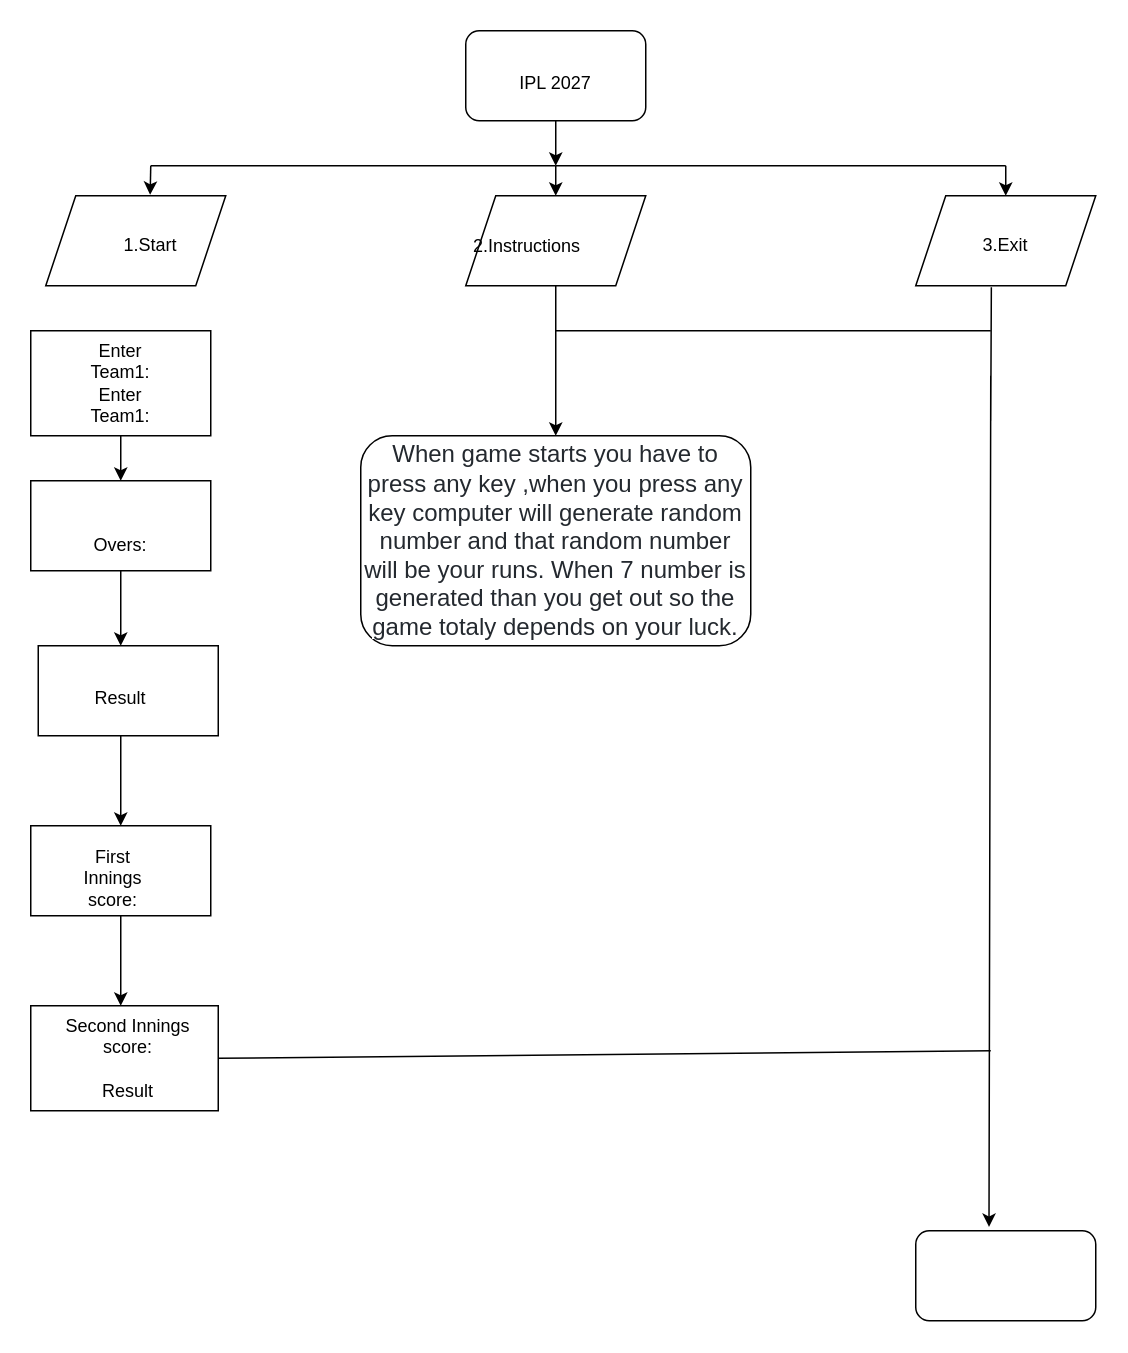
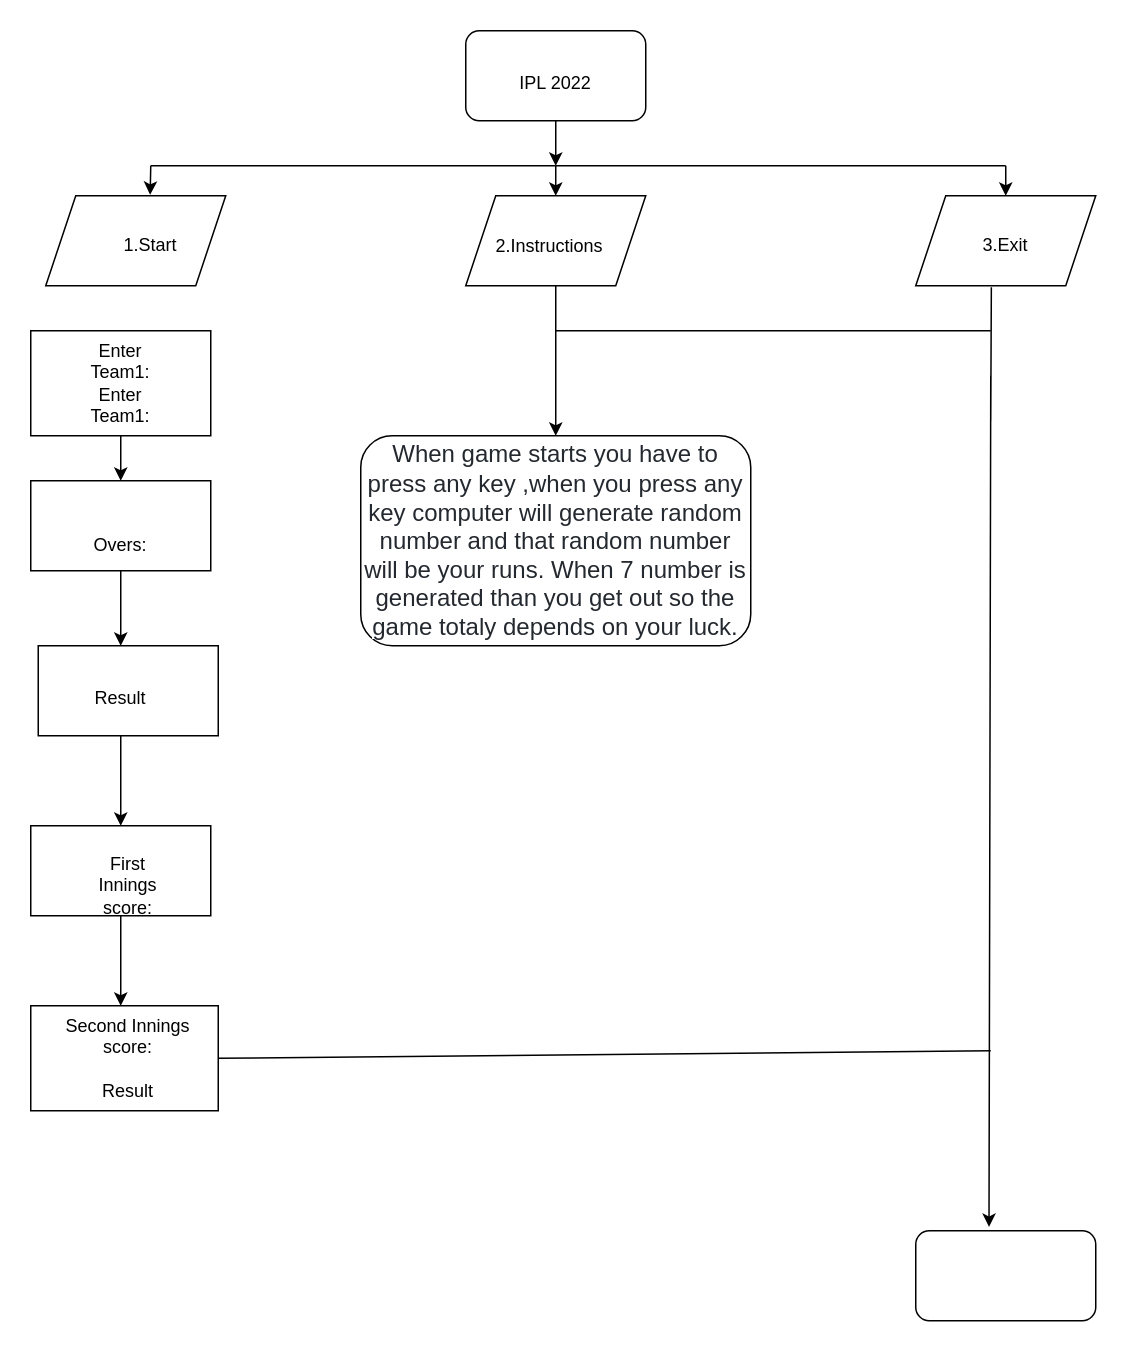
  <mxCell id="0" />
  <mxCell id="1" parent="0" />
  <mxCell id="2" value="" style="rounded=1;whiteSpace=wrap;html=1;" vertex="1" parent="1"><mxGeometry x="310" y="20" width="120" height="60" as="geometry" /></mxCell>
  <mxCell id="3" value="" style="rounded=1;whiteSpace=wrap;html=1;" vertex="1" parent="1"><mxGeometry x="240" y="290" width="260" height="140" as="geometry" /></mxCell>
  <mxCell id="4" value="" style="rounded=1;whiteSpace=wrap;html=1;" vertex="1" parent="1"><mxGeometry x="610" y="820" width="120" height="60" as="geometry" /></mxCell>
  <mxCell id="5" value="" style="shape=parallelogram;perimeter=parallelogramPerimeter;whiteSpace=wrap;html=1;fixedSize=1;" vertex="1" parent="1"><mxGeometry x="610" y="130" width="120" height="60" as="geometry" /></mxCell>
  <mxCell id="6" value="" style="shape=parallelogram;perimeter=parallelogramPerimeter;whiteSpace=wrap;html=1;fixedSize=1;" vertex="1" parent="1"><mxGeometry x="310" y="130" width="120" height="60" as="geometry" /></mxCell>
  <mxCell id="7" value="" style="shape=parallelogram;perimeter=parallelogramPerimeter;whiteSpace=wrap;html=1;fixedSize=1;" vertex="1" parent="1"><mxGeometry x="30" y="130" width="120" height="60" as="geometry" /></mxCell>
- <mxCell id="8" value="IPL 2027" style="text;html=1;strokeColor=none;fillColor=none;align=center;verticalAlign=middle;whiteSpace=wrap;rounded=0;" vertex="1" parent="1"><mxGeometry x="340" y="40" width="60" height="30" as="geometry" /></mxCell>
+ <mxCell id="8" value="IPL 2022" style="text;html=1;strokeColor=none;fillColor=none;align=center;verticalAlign=middle;whiteSpace=wrap;rounded=0;" vertex="1" parent="1"><mxGeometry x="340" y="40" width="60" height="30" as="geometry" /></mxCell>
  <mxCell id="9" value="1.Start" style="text;html=1;strokeColor=none;fillColor=none;align=center;verticalAlign=middle;whiteSpace=wrap;rounded=0;" vertex="1" parent="1"><mxGeometry x="65" y="145" width="70" height="35" as="geometry" /></mxCell>
- <mxCell id="10" value="2.Instructions" style="text;html=1;strokeColor=none;fillColor=none;align=center;verticalAlign=middle;whiteSpace=wrap;rounded=0;" vertex="1" parent="1"><mxGeometry x="321" y="149" width="60" height="30" as="geometry" /></mxCell>
+ <mxCell id="10" value="2.Instructions" style="text;html=1;strokeColor=none;fillColor=none;align=center;verticalAlign=middle;whiteSpace=wrap;rounded=0;" vertex="1" parent="1"><mxGeometry x="336" y="149" width="60" height="30" as="geometry" /></mxCell>
  <mxCell id="11" value="3.Exit" style="text;html=1;strokeColor=none;fillColor=none;align=center;verticalAlign=middle;whiteSpace=wrap;rounded=0;" vertex="1" parent="1"><mxGeometry x="640" y="147.5" width="60" height="30" as="geometry" /></mxCell>
  <mxCell id="12" value="" style="endArrow=classic;html=1;rounded=0;exitX=0.42;exitY=1.017;exitDx=0;exitDy=0;exitPerimeter=0;entryX=0.407;entryY=-0.043;entryDx=0;entryDy=0;entryPerimeter=0;" edge="1" parent="1" source="5" target="4"><mxGeometry width="50" height="50" relative="1" as="geometry"><mxPoint x="360" y="280" as="sourcePoint" /><mxPoint x="670" y="210" as="targetPoint" /><Array as="points"><mxPoint x="660" y="280" /><mxPoint x="660" y="250" /></Array></mxGeometry></mxCell>
  <mxCell id="13" value="" style="endArrow=classic;html=1;rounded=0;exitX=0.5;exitY=1;exitDx=0;exitDy=0;" edge="1" parent="1" source="2"><mxGeometry width="50" height="50" relative="1" as="geometry"><mxPoint x="325" y="130" as="sourcePoint" /><mxPoint x="370" y="110" as="targetPoint" /></mxGeometry></mxCell>
  <mxCell id="14" value="" style="endArrow=none;html=1;rounded=0;" edge="1" parent="1"><mxGeometry width="50" height="50" relative="1" as="geometry"><mxPoint x="100" y="110" as="sourcePoint" /><mxPoint x="370" y="110" as="targetPoint" /></mxGeometry></mxCell>
  <mxCell id="15" value="" style="endArrow=none;html=1;rounded=0;" edge="1" parent="1"><mxGeometry width="50" height="50" relative="1" as="geometry"><mxPoint x="370" y="110" as="sourcePoint" /><mxPoint x="670" y="110" as="targetPoint" /></mxGeometry></mxCell>
  <mxCell id="16" value="" style="endArrow=classic;html=1;rounded=0;entryX=0.58;entryY=-0.01;entryDx=0;entryDy=0;entryPerimeter=0;" edge="1" parent="1" target="7"><mxGeometry width="50" height="50" relative="1" as="geometry"><mxPoint x="100" y="110" as="sourcePoint" /><mxPoint x="85" y="70" as="targetPoint" /></mxGeometry></mxCell>
  <mxCell id="17" value="" style="endArrow=classic;html=1;rounded=0;" edge="1" parent="1"><mxGeometry width="50" height="50" relative="1" as="geometry"><mxPoint x="670" y="110" as="sourcePoint" /><mxPoint x="670" y="130" as="targetPoint" /><Array as="points" /></mxGeometry></mxCell>
  <mxCell id="18" value="" style="endArrow=classic;html=1;rounded=0;entryX=0.5;entryY=0;entryDx=0;entryDy=0;" edge="1" parent="1" target="6"><mxGeometry width="50" height="50" relative="1" as="geometry"><mxPoint x="370" y="110" as="sourcePoint" /><mxPoint x="340" y="120" as="targetPoint" /></mxGeometry></mxCell>
  <mxCell id="19" value="" style="rounded=0;whiteSpace=wrap;html=1;" vertex="1" parent="1"><mxGeometry x="20" y="220" width="120" height="70" as="geometry" /></mxCell>
  <mxCell id="20" value="" style="rounded=0;whiteSpace=wrap;html=1;" vertex="1" parent="1"><mxGeometry x="20" y="320" width="120" height="60" as="geometry" /></mxCell>
  <mxCell id="21" value="" style="rounded=0;whiteSpace=wrap;html=1;" vertex="1" parent="1"><mxGeometry x="25" y="430" width="120" height="60" as="geometry" /></mxCell>
  <mxCell id="22" value="Enter Team1:&lt;br&gt;Enter Team1:" style="text;html=1;strokeColor=none;fillColor=none;align=center;verticalAlign=middle;whiteSpace=wrap;rounded=0;" vertex="1" parent="1"><mxGeometry x="50" y="240" width="60" height="30" as="geometry" /></mxCell>
  <mxCell id="23" value="Overs:" style="text;html=1;strokeColor=none;fillColor=none;align=center;verticalAlign=middle;whiteSpace=wrap;rounded=0;" vertex="1" parent="1"><mxGeometry x="45" y="350" width="70" height="25" as="geometry" /></mxCell>
  <mxCell id="24" value="Result" style="text;html=1;strokeColor=none;fillColor=none;align=center;verticalAlign=middle;whiteSpace=wrap;rounded=0;" vertex="1" parent="1"><mxGeometry x="50" y="450" width="60" height="30" as="geometry" /></mxCell>
  <mxCell id="25" value="&#10;&#10;&lt;span style=&quot;color: rgb(36, 41, 47); font-size: 16px; font-style: normal; font-weight: 400; letter-spacing: normal; text-indent: 0px; text-transform: none; word-spacing: 0px; background-color: rgb(255, 255, 255); display: inline; float: none;&quot;&gt;When game starts you have to press any key ,when you press any key computer will generate random number and that random number will be your runs. When 7 number is generated than you get out so the game totaly depends on your luck.&lt;/span&gt;&#10;&#10;" style="text;html=1;strokeColor=none;fillColor=none;align=center;verticalAlign=middle;whiteSpace=wrap;rounded=0;" vertex="1" parent="1"><mxGeometry x="240" y="320" width="260" height="80" as="geometry" /></mxCell>
  <mxCell id="26" value="" style="rounded=0;whiteSpace=wrap;html=1;" vertex="1" parent="1"><mxGeometry x="20" y="550" width="120" height="60" as="geometry" /></mxCell>
- <mxCell id="27" value="First Innings score:&lt;br&gt;" style="text;html=1;strokeColor=none;fillColor=none;align=center;verticalAlign=middle;whiteSpace=wrap;rounded=0;" vertex="1" parent="1"><mxGeometry x="45" y="570" width="60" height="30" as="geometry" /></mxCell>
+ <mxCell id="27" value="First Innings score:&lt;br&gt;" style="text;html=1;strokeColor=none;fillColor=none;align=center;verticalAlign=middle;whiteSpace=wrap;rounded=0;" vertex="1" parent="1"><mxGeometry x="55" y="575" width="60" height="30" as="geometry" /></mxCell>
  <mxCell id="28" value="" style="rounded=0;whiteSpace=wrap;html=1;" vertex="1" parent="1"><mxGeometry x="20" y="670" width="125" height="70" as="geometry" /></mxCell>
  <mxCell id="29" value="Second Innings score:&lt;br&gt;&lt;br&gt;Result" style="text;html=1;strokeColor=none;fillColor=none;align=center;verticalAlign=middle;whiteSpace=wrap;rounded=0;" vertex="1" parent="1"><mxGeometry x="30" y="680" width="110" height="50" as="geometry" /></mxCell>
  <mxCell id="30" value="" style="endArrow=classic;html=1;rounded=0;exitX=0.5;exitY=1;exitDx=0;exitDy=0;" edge="1" parent="1" source="6"><mxGeometry width="50" height="50" relative="1" as="geometry"><mxPoint x="340" y="270" as="sourcePoint" /><mxPoint x="370" y="290" as="targetPoint" /></mxGeometry></mxCell>
  <mxCell id="31" value="" style="endArrow=none;html=1;rounded=0;" edge="1" parent="1"><mxGeometry width="50" height="50" relative="1" as="geometry"><mxPoint x="370" y="220" as="sourcePoint" /><mxPoint x="660" y="220" as="targetPoint" /><Array as="points"><mxPoint x="440" y="220" /><mxPoint x="450" y="220" /></Array></mxGeometry></mxCell>
  <mxCell id="32" value="" style="endArrow=classic;html=1;rounded=0;entryX=0.5;entryY=0;entryDx=0;entryDy=0;exitX=0.5;exitY=1;exitDx=0;exitDy=0;" edge="1" parent="1" source="19" target="20"><mxGeometry width="50" height="50" relative="1" as="geometry"><mxPoint x="60" y="340" as="sourcePoint" /><mxPoint x="110" y="290" as="targetPoint" /></mxGeometry></mxCell>
  <mxCell id="33" value="" style="endArrow=classic;html=1;rounded=0;exitX=0.5;exitY=1;exitDx=0;exitDy=0;" edge="1" parent="1" source="20"><mxGeometry width="50" height="50" relative="1" as="geometry"><mxPoint x="30" y="430" as="sourcePoint" /><mxPoint x="80" y="430" as="targetPoint" /></mxGeometry></mxCell>
  <mxCell id="34" value="" style="endArrow=classic;html=1;rounded=0;entryX=0.5;entryY=0;entryDx=0;entryDy=0;" edge="1" parent="1" target="26"><mxGeometry width="50" height="50" relative="1" as="geometry"><mxPoint x="80" y="490" as="sourcePoint" /><mxPoint x="95" y="500" as="targetPoint" /></mxGeometry></mxCell>
  <mxCell id="35" value="" style="endArrow=classic;html=1;rounded=0;exitX=0.5;exitY=1;exitDx=0;exitDy=0;" edge="1" parent="1" source="26"><mxGeometry width="50" height="50" relative="1" as="geometry"><mxPoint x="50" y="670" as="sourcePoint" /><mxPoint x="80" y="670" as="targetPoint" /></mxGeometry></mxCell>
  <mxCell id="36" value="" style="endArrow=none;html=1;rounded=0;exitX=1;exitY=0.5;exitDx=0;exitDy=0;" edge="1" parent="1" source="28"><mxGeometry width="50" height="50" relative="1" as="geometry"><mxPoint x="330" y="710" as="sourcePoint" /><mxPoint x="660" y="700" as="targetPoint" /></mxGeometry></mxCell>
